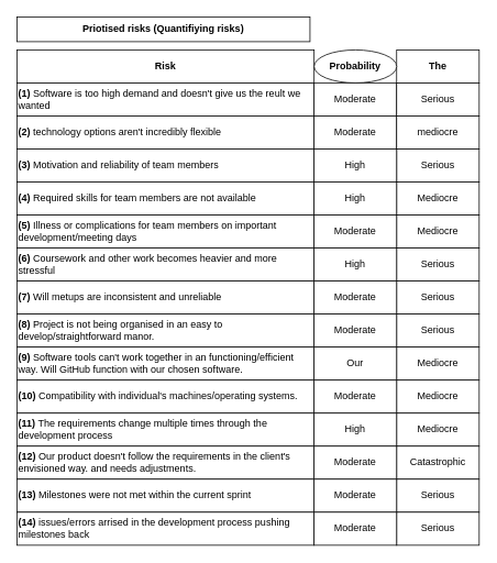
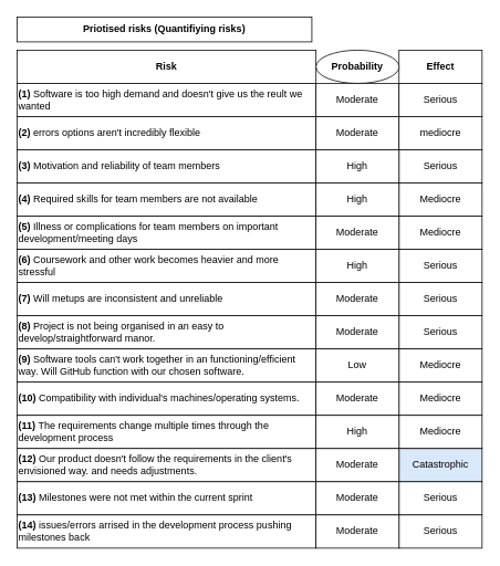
  <mxCell id="0" />
  <mxCell id="1" parent="0" />
  <mxCell id="2" value="&lt;b&gt;Priotised risks (Quantifiying risks)&lt;/b&gt;" style="rounded=0;whiteSpace=wrap;html=1;" parent="1" vertex="1"><mxGeometry x="20" y="20" width="355" height="30" as="geometry" /></mxCell>
  <mxCell id="3" value="&lt;b&gt;Risk&lt;/b&gt;" style="rounded=0;whiteSpace=wrap;html=1;" parent="1" vertex="1"><mxGeometry x="20" y="60" width="360" height="40" as="geometry" /></mxCell>
- <mxCell id="4" value="&lt;b&gt;The&lt;/b&gt;" style="rounded=0;whiteSpace=wrap;html=1;align=center;" parent="1" vertex="1"><mxGeometry x="480" y="60" width="100" height="40" as="geometry" /></mxCell>
+ <mxCell id="4" value="&lt;b&gt;Effect&lt;/b&gt;" style="rounded=0;whiteSpace=wrap;html=1;align=center;" parent="1" vertex="1"><mxGeometry x="480" y="60" width="100" height="40" as="geometry" /></mxCell>
  <mxCell id="5" value="&lt;b&gt;Probability&lt;/b&gt;" style="ellipse;whiteSpace=wrap;html=1;align=center;" parent="1" vertex="1"><mxGeometry x="380" y="60" width="100" height="40" as="geometry" /></mxCell>
  <mxCell id="6" value="&lt;b&gt;(1)&lt;/b&gt; Software is too high demand and doesn't give us the reult we wanted" style="rounded=0;whiteSpace=wrap;html=1;align=left;" parent="1" vertex="1"><mxGeometry x="20" y="100" width="360" height="40" as="geometry" /></mxCell>
  <mxCell id="7" value="Moderate" style="rounded=0;whiteSpace=wrap;html=1;align=center;" parent="1" vertex="1"><mxGeometry x="380" y="100" width="100" height="40" as="geometry" /></mxCell>
  <mxCell id="8" value="Serious" style="rounded=0;whiteSpace=wrap;html=1;align=center;" parent="1" vertex="1"><mxGeometry x="480" y="100" width="100" height="40" as="geometry" /></mxCell>
- <mxCell id="9" value="&lt;b&gt;(2)&lt;/b&gt; technology&amp;nbsp;options aren't incredibly flexible" style="rounded=0;whiteSpace=wrap;html=1;align=left;" parent="1" vertex="1"><mxGeometry x="20" y="140" width="360" height="40" as="geometry" /></mxCell>
+ <mxCell id="9" value="&lt;b&gt;(2)&lt;/b&gt; errors&amp;nbsp;options aren't incredibly flexible" style="rounded=0;whiteSpace=wrap;html=1;align=left;" parent="1" vertex="1"><mxGeometry x="20" y="140" width="360" height="40" as="geometry" /></mxCell>
  <mxCell id="10" value="Moderate" style="rounded=0;whiteSpace=wrap;html=1;align=center;" parent="1" vertex="1"><mxGeometry x="380" y="140" width="100" height="40" as="geometry" /></mxCell>
  <mxCell id="11" value="mediocre" style="rounded=0;whiteSpace=wrap;html=1;align=center;" parent="1" vertex="1"><mxGeometry x="480" y="140" width="100" height="40" as="geometry" /></mxCell>
  <mxCell id="12" value="&lt;b&gt;(3)&amp;nbsp;&lt;/b&gt;Motivation and reliability of team members" style="rounded=0;whiteSpace=wrap;html=1;align=left;" parent="1" vertex="1"><mxGeometry x="20" y="180" width="360" height="40" as="geometry" /></mxCell>
  <mxCell id="13" value="&lt;b&gt;(4)&amp;nbsp;&lt;/b&gt;Required skills for team members are not available" style="rounded=0;whiteSpace=wrap;html=1;align=left;" parent="1" vertex="1"><mxGeometry x="20" y="220" width="360" height="40" as="geometry" /></mxCell>
  <mxCell id="14" value="&lt;b&gt;(5)&lt;/b&gt;&amp;nbsp;Illness or complications for team members on important development/meeting days" style="rounded=0;whiteSpace=wrap;html=1;align=left;" parent="1" vertex="1"><mxGeometry x="20" y="260" width="360" height="40" as="geometry" /></mxCell>
  <mxCell id="15" value="&lt;b&gt;(6)&amp;nbsp;&lt;/b&gt;Coursework and other work becomes heavier and more stressful" style="rounded=0;whiteSpace=wrap;html=1;align=left;" parent="1" vertex="1"><mxGeometry x="20" y="300" width="360" height="40" as="geometry" /></mxCell>
  <mxCell id="16" value="&lt;b&gt;(7) &lt;/b&gt;Will metups are inconsistent and unreliable" style="rounded=0;whiteSpace=wrap;html=1;align=left;" parent="1" vertex="1"><mxGeometry x="20" y="340" width="360" height="40" as="geometry" /></mxCell>
  <mxCell id="17" value="&lt;b&gt;(8)&amp;nbsp;&lt;/b&gt;Project is not being organised in an easy to develop/straightforward manor." style="rounded=0;whiteSpace=wrap;html=1;align=left;" parent="1" vertex="1"><mxGeometry x="20" y="380" width="360" height="40" as="geometry" /></mxCell>
  <mxCell id="18" value="&lt;b&gt;(9)&lt;/b&gt;&amp;nbsp;Software tools can't work together in an functioning/efficient way. Will GitHub function with our chosen software." style="rounded=0;whiteSpace=wrap;html=1;align=left;" parent="1" vertex="1"><mxGeometry x="20" y="420" width="360" height="40" as="geometry" /></mxCell>
  <mxCell id="19" value="&lt;b&gt;(10)&amp;nbsp;&lt;/b&gt;Compatibility with individual's machines/operating systems." style="rounded=0;whiteSpace=wrap;html=1;align=left;" parent="1" vertex="1"><mxGeometry x="20" y="460" width="360" height="40" as="geometry" /></mxCell>
  <mxCell id="20" value="&lt;b&gt;(11)&amp;nbsp;&lt;/b&gt;The requirements change multiple times through the development process" style="rounded=0;whiteSpace=wrap;html=1;align=left;" parent="1" vertex="1"><mxGeometry x="20" y="500" width="360" height="40" as="geometry" /></mxCell>
  <mxCell id="21" value="&lt;b&gt;(12)&amp;nbsp;&lt;/b&gt;Our product doesn't follow the requirements in the client's envisioned way. and needs adjustments.&amp;nbsp;" style="rounded=0;whiteSpace=wrap;html=1;align=left;" parent="1" vertex="1"><mxGeometry x="20" y="540" width="360" height="40" as="geometry" /></mxCell>
  <mxCell id="22" value="&lt;b&gt;(13)&lt;/b&gt;&amp;nbsp;Milestones were not met within the current sprint" style="rounded=0;whiteSpace=wrap;html=1;align=left;" parent="1" vertex="1"><mxGeometry x="20" y="580" width="360" height="40" as="geometry" /></mxCell>
  <mxCell id="23" value="&lt;b&gt;(14)&amp;nbsp;&lt;/b&gt;issues/errors arrised in the development process pushing milestones back" style="rounded=0;whiteSpace=wrap;html=1;align=left;" parent="1" vertex="1"><mxGeometry x="20" y="620" width="360" height="40" as="geometry" /></mxCell>
  <mxCell id="24" value="Serious" style="rounded=0;whiteSpace=wrap;html=1;align=center;" parent="1" vertex="1"><mxGeometry x="480" y="180" width="100" height="40" as="geometry" /></mxCell>
  <mxCell id="25" value="Mediocre" style="rounded=0;whiteSpace=wrap;html=1;align=center;" parent="1" vertex="1"><mxGeometry x="480" y="220" width="100" height="40" as="geometry" /></mxCell>
  <mxCell id="26" value="Mediocre" style="rounded=0;whiteSpace=wrap;html=1;align=center;" parent="1" vertex="1"><mxGeometry x="480" y="260" width="100" height="40" as="geometry" /></mxCell>
  <mxCell id="27" value="Serious" style="rounded=0;whiteSpace=wrap;html=1;align=center;" parent="1" vertex="1"><mxGeometry x="480" y="300" width="100" height="40" as="geometry" /></mxCell>
  <mxCell id="28" value="Serious" style="rounded=0;whiteSpace=wrap;html=1;align=center;" parent="1" vertex="1"><mxGeometry x="480" y="340" width="100" height="40" as="geometry" /></mxCell>
  <mxCell id="29" value="Serious" style="rounded=0;whiteSpace=wrap;html=1;align=center;" parent="1" vertex="1"><mxGeometry x="480" y="380" width="100" height="40" as="geometry" /></mxCell>
  <mxCell id="30" value="Mediocre" style="rounded=0;whiteSpace=wrap;html=1;align=center;" parent="1" vertex="1"><mxGeometry x="480" y="420" width="100" height="40" as="geometry" /></mxCell>
  <mxCell id="31" value="Mediocre" style="rounded=0;whiteSpace=wrap;html=1;align=center;" parent="1" vertex="1"><mxGeometry x="480" y="460" width="100" height="40" as="geometry" /></mxCell>
  <mxCell id="32" value="Mediocre" style="rounded=0;whiteSpace=wrap;html=1;align=center;" parent="1" vertex="1"><mxGeometry x="480" y="500" width="100" height="40" as="geometry" /></mxCell>
- <mxCell id="33" value="Catastrophic" style="rounded=0;whiteSpace=wrap;html=1;align=center;" parent="1" vertex="1"><mxGeometry x="480" y="540" width="100" height="40" as="geometry" /></mxCell>
+ <mxCell id="33" value="Catastrophic" style="rounded=0;whiteSpace=wrap;html=1;align=center;fillColor=#dae8fc;" parent="1" vertex="1"><mxGeometry x="480" y="540" width="100" height="40" as="geometry" /></mxCell>
  <mxCell id="34" value="Serious" style="rounded=0;whiteSpace=wrap;html=1;align=center;" parent="1" vertex="1"><mxGeometry x="480" y="580" width="100" height="40" as="geometry" /></mxCell>
  <mxCell id="35" value="Serious" style="rounded=0;whiteSpace=wrap;html=1;align=center;" parent="1" vertex="1"><mxGeometry x="480" y="620" width="100" height="40" as="geometry" /></mxCell>
  <mxCell id="36" value="High" style="rounded=0;whiteSpace=wrap;html=1;align=center;" parent="1" vertex="1"><mxGeometry x="380" y="180" width="100" height="40" as="geometry" /></mxCell>
  <mxCell id="37" value="High" style="rounded=0;whiteSpace=wrap;html=1;align=center;" parent="1" vertex="1"><mxGeometry x="380" y="220" width="100" height="40" as="geometry" /></mxCell>
  <mxCell id="38" value="Moderate" style="rounded=0;whiteSpace=wrap;html=1;align=center;" parent="1" vertex="1"><mxGeometry x="380" y="260" width="100" height="40" as="geometry" /></mxCell>
  <mxCell id="39" value="High" style="rounded=0;whiteSpace=wrap;html=1;align=center;" parent="1" vertex="1"><mxGeometry x="380" y="300" width="100" height="40" as="geometry" /></mxCell>
  <mxCell id="40" value="Moderate" style="rounded=0;whiteSpace=wrap;html=1;align=center;" parent="1" vertex="1"><mxGeometry x="380" y="340" width="100" height="40" as="geometry" /></mxCell>
  <mxCell id="41" value="Moderate" style="rounded=0;whiteSpace=wrap;html=1;align=center;" parent="1" vertex="1"><mxGeometry x="380" y="380" width="100" height="40" as="geometry" /></mxCell>
- <mxCell id="42" value="Our" style="rounded=0;whiteSpace=wrap;html=1;align=center;" parent="1" vertex="1"><mxGeometry x="380" y="420" width="100" height="40" as="geometry" /></mxCell>
+ <mxCell id="42" value="Low" style="rounded=0;whiteSpace=wrap;html=1;align=center;" parent="1" vertex="1"><mxGeometry x="380" y="420" width="100" height="40" as="geometry" /></mxCell>
  <mxCell id="43" value="Moderate" style="rounded=0;whiteSpace=wrap;html=1;align=center;" parent="1" vertex="1"><mxGeometry x="380" y="460" width="100" height="40" as="geometry" /></mxCell>
  <mxCell id="44" value="High" style="rounded=0;whiteSpace=wrap;html=1;align=center;" parent="1" vertex="1"><mxGeometry x="380" y="500" width="100" height="40" as="geometry" /></mxCell>
  <mxCell id="45" value="Moderate" style="rounded=0;whiteSpace=wrap;html=1;align=center;" parent="1" vertex="1"><mxGeometry x="380" y="540" width="100" height="40" as="geometry" /></mxCell>
  <mxCell id="46" value="Moderate" style="rounded=0;whiteSpace=wrap;html=1;align=center;" parent="1" vertex="1"><mxGeometry x="380" y="580" width="100" height="40" as="geometry" /></mxCell>
  <mxCell id="47" value="Moderate" style="rounded=0;whiteSpace=wrap;html=1;align=center;" parent="1" vertex="1"><mxGeometry x="380" y="620" width="100" height="40" as="geometry" /></mxCell>
